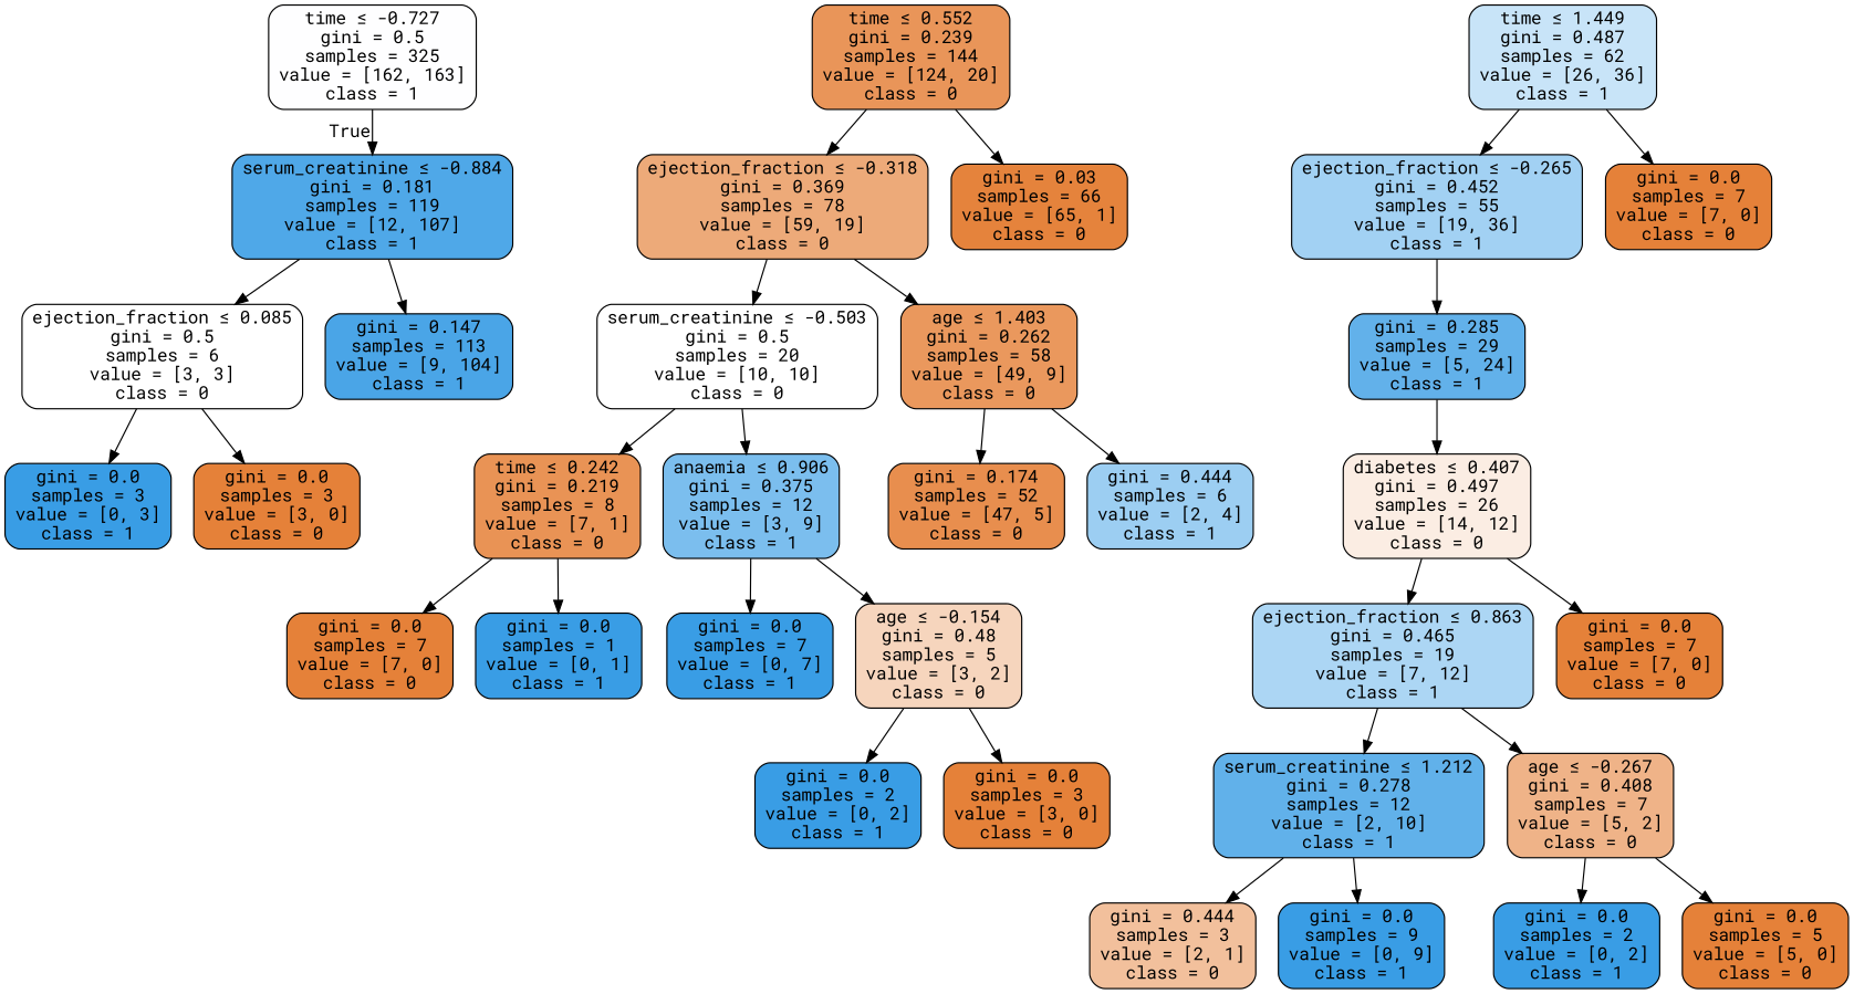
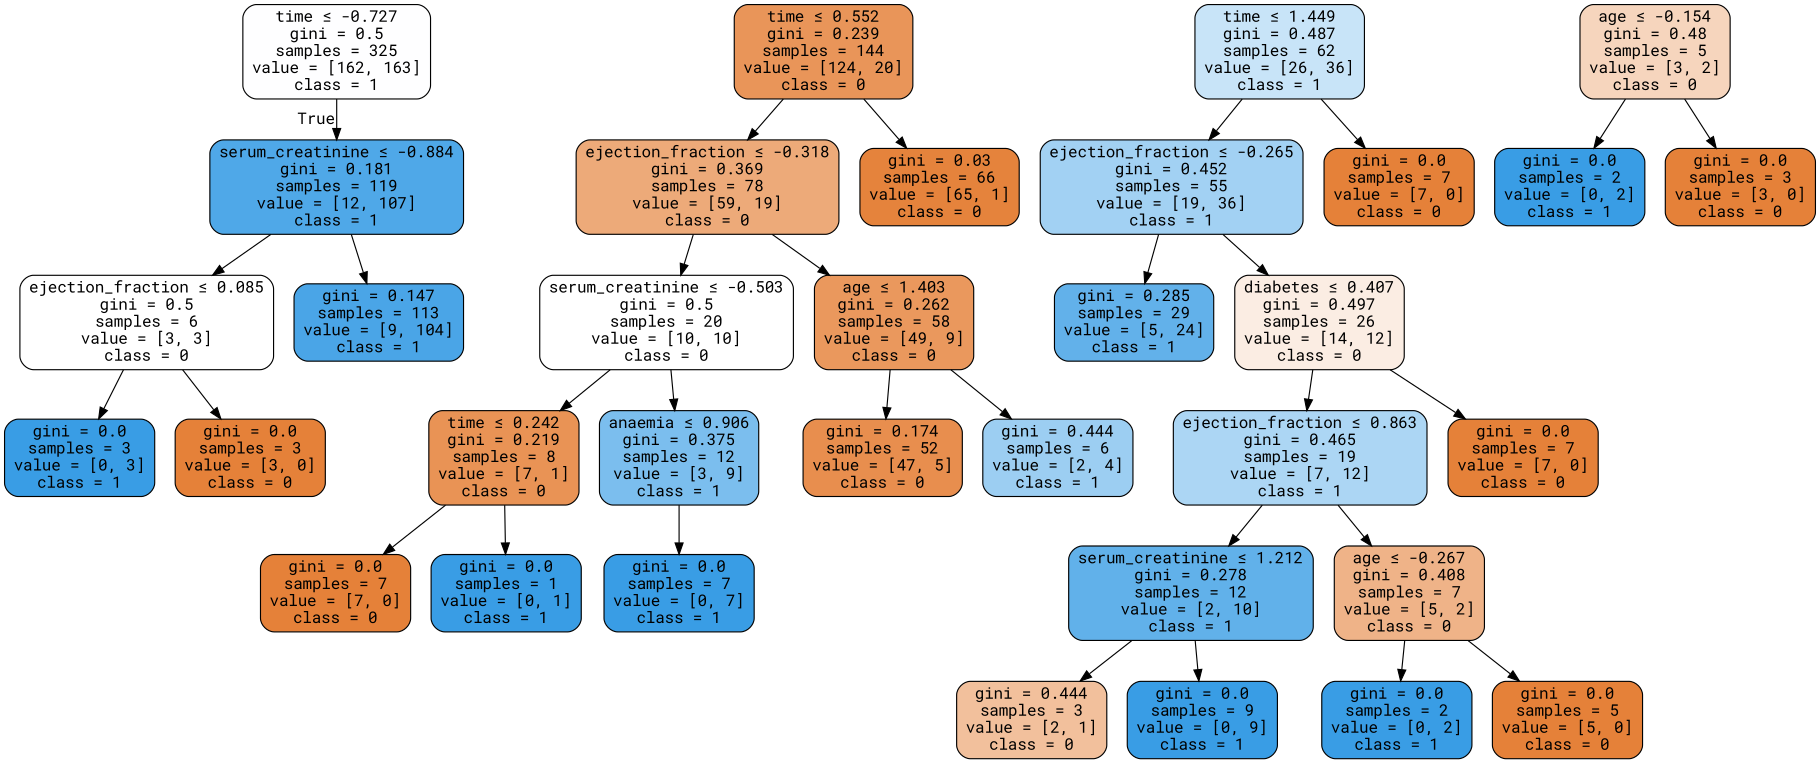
  digraph {
    fontname="Roboto Mono"
    node [color=black fillcolor="#399de5" fontname="Roboto Mono" shape=box style="filled, rounded"]
    edge [fontname="Roboto Mono"]
    n1 [fillcolor="#fefeff" label=<time &le; -0.727<br/>gini = 0.5<br/>samples = 325<br/>value = [162, 163]<br/>class = 1>]
    n2 [fillcolor="#4fa8e8" label=<serum_creatinine &le; -0.884<br/>gini = 0.181<br/>samples = 119<br/>value = [12, 107]<br/>class = 1>]
    n3 [fillcolor="#ffffff" label=<ejection_fraction &le; 0.085<br/>gini = 0.5<br/>samples = 6<br/>value = [3, 3]<br/>class = 0>]
    n4 [fillcolor="#4aa5e7" label=<gini = 0.147<br/>samples = 113<br/>value = [9, 104]<br/>class = 1>]
    n5 [label=<gini = 0.0<br/>samples = 3<br/>value = [0, 3]<br/>class = 1>]
    n6 [fillcolor="#e58139" label=<gini = 0.0<br/>samples = 3<br/>value = [3, 0]<br/>class = 0>]
    n7 [fillcolor="#e99559" label=<time &le; 0.552<br/>gini = 0.239<br/>samples = 144<br/>value = [124, 20]<br/>class = 0>]
    n8 [fillcolor="#edaa79" label=<ejection_fraction &le; -0.318<br/>gini = 0.369<br/>samples = 78<br/>value = [59, 19]<br/>class = 0>]
    n9 [fillcolor="#e5833c" label=<gini = 0.03<br/>samples = 66<br/>value = [65, 1]<br/>class = 0>]
    n10 [fillcolor="#c8e4f8" label=<time &le; 1.449<br/>gini = 0.487<br/>samples = 62<br/>value = [26, 36]<br/>class = 1>]
    n11 [fillcolor="#a2d1f3" label=<ejection_fraction &le; -0.265<br/>gini = 0.452<br/>samples = 55<br/>value = [19, 36]<br/>class = 1>]
    n12 [fillcolor="#e58139" label=<gini = 0.0<br/>samples = 7<br/>value = [7, 0]<br/>class = 0>]
    n13 [fillcolor="#ffffff" label=<serum_creatinine &le; -0.503<br/>gini = 0.5<br/>samples = 20<br/>value = [10, 10]<br/>class = 0>]
    n14 [fillcolor="#ea985d" label=<age &le; 1.403<br/>gini = 0.262<br/>samples = 58<br/>value = [49, 9]<br/>class = 0>]
    n15 [fillcolor="#e99355" label=<time &le; 0.242<br/>gini = 0.219<br/>samples = 8<br/>value = [7, 1]<br/>class = 0>]
    n16 [fillcolor="#7bbeee" label=<anaemia &le; 0.906<br/>gini = 0.375<br/>samples = 12<br/>value = [3, 9]<br/>class = 1>]
    n17 [fillcolor="#e88e4e" label=<gini = 0.174<br/>samples = 52<br/>value = [47, 5]<br/>class = 0>]
    n18 [fillcolor="#9ccef2" label=<gini = 0.444<br/>samples = 6<br/>value = [2, 4]<br/>class = 1>]
    n19 [fillcolor="#e58139" label=<gini = 0.0<br/>samples = 7<br/>value = [7, 0]<br/>class = 0>]
    n20 [label=<gini = 0.0<br/>samples = 1<br/>value = [0, 1]<br/>class = 1>]
    n21 [label=<gini = 0.0<br/>samples = 7<br/>value = [0, 7]<br/>class = 1>]
    n22 [fillcolor="#f6d5bd" label=<age &le; -0.154<br/>gini = 0.48<br/>samples = 5<br/>value = [3, 2]<br/>class = 0>]
    n23 [label=<gini = 0.0<br/>samples = 2<br/>value = [0, 2]<br/>class = 1>]
    n24 [fillcolor="#e58139" label=<gini = 0.0<br/>samples = 3<br/>value = [3, 0]<br/>class = 0>]
    n25 [fillcolor="#62b1ea" label=<gini = 0.285<br/>samples = 29<br/>value = [5, 24]<br/>class = 1>]
    n26 [fillcolor="#fbede3" label=<diabetes &le; 0.407<br/>gini = 0.497<br/>samples = 26<br/>value = [14, 12]<br/>class = 0>]
    n27 [fillcolor="#acd6f4" label=<ejection_fraction &le; 0.863<br/>gini = 0.465<br/>samples = 19<br/>value = [7, 12]<br/>class = 1>]
    n28 [fillcolor="#e58139" label=<gini = 0.0<br/>samples = 7<br/>value = [7, 0]<br/>class = 0>]
    n29 [fillcolor="#61b1ea" label=<serum_creatinine &le; 1.212<br/>gini = 0.278<br/>samples = 12<br/>value = [2, 10]<br/>class = 1>]
    n30 [fillcolor="#efb388" label=<age &le; -0.267<br/>gini = 0.408<br/>samples = 7<br/>value = [5, 2]<br/>class = 0>]
    n31 [fillcolor="#f2c09c" label=<gini = 0.444<br/>samples = 3<br/>value = [2, 1]<br/>class = 0>]
    n32 [label=<gini = 0.0<br/>samples = 9<br/>value = [0, 9]<br/>class = 1>]
    n33 [label=<gini = 0.0<br/>samples = 2<br/>value = [0, 2]<br/>class = 1>]
    n34 [fillcolor="#e58139" label=<gini = 0.0<br/>samples = 5<br/>value = [5, 0]<br/>class = 0>]
    n1 -> n2 [headlabel=True labelangle=45 labeldistance=2.5]
    n2 -> n3
    n2 -> n4
    n3 -> n5
    n3 -> n6
    n7 -> n8
    n7 -> n9
    n8 -> n13
    n8 -> n14
    n10 -> n11
    n10 -> n12
    n11 -> n25
-   n25 -> n26
+   n11 -> n26
    n13 -> n15
    n13 -> n16
    n14 -> n17
    n14 -> n18
    n15 -> n19
    n15 -> n20
    n16 -> n21
-   n16 -> n22
    n22 -> n23
    n22 -> n24
    n26 -> n27
    n26 -> n28
    n27 -> n29
    n27 -> n30
    n29 -> n31
    n29 -> n32
    n30 -> n33
    n30 -> n34
  }
